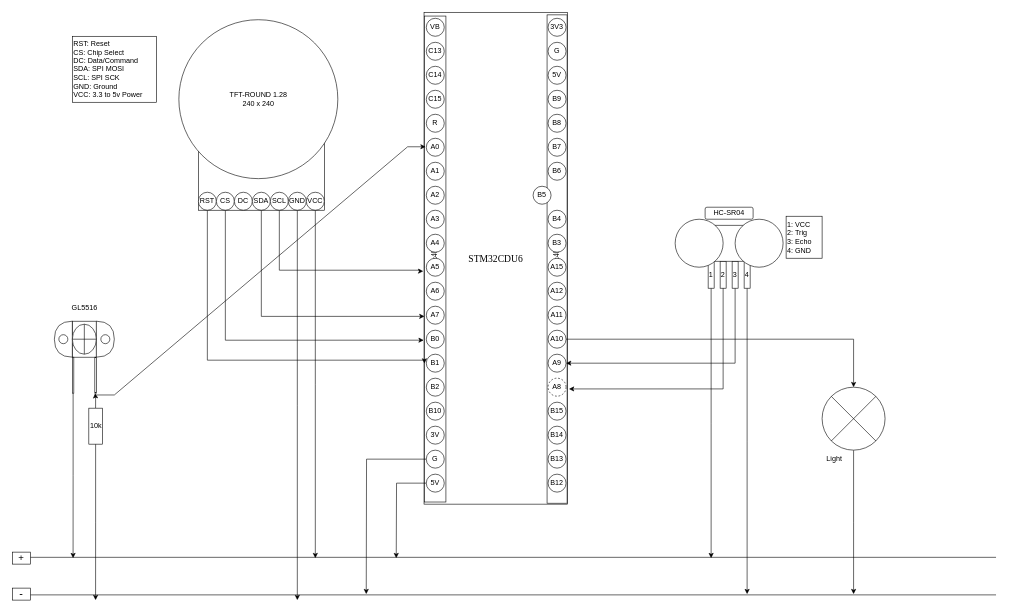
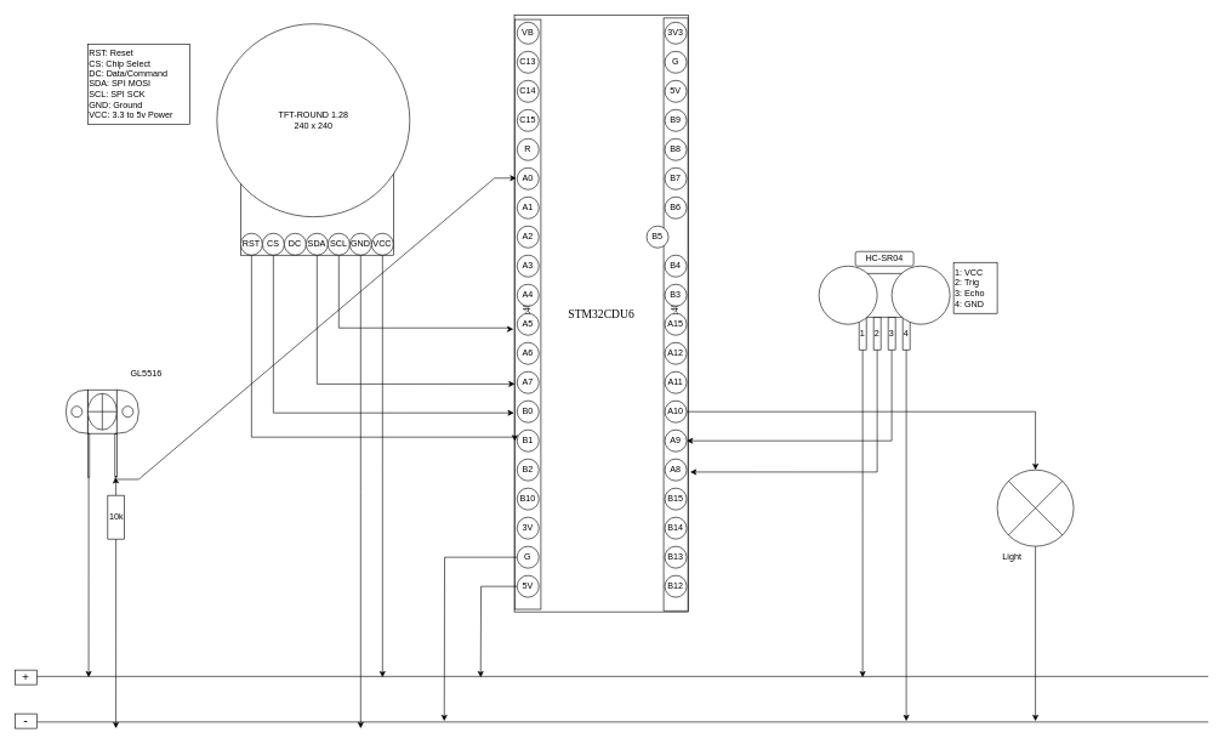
  <mxCell id="0" />
  <mxCell id="1" parent="0" />
  <mxCell id="2" value="&lt;font size=&quot;3&quot;&gt;STM32CDU6&lt;/font&gt;" style="whiteSpace=wrap;html=1;rounded=0;shadow=0;comic=0;labelBackgroundColor=none;strokeWidth=1;fontFamily=Verdana;fontSize=12;align=center;" parent="1" vertex="1"><mxGeometry x="706.34" y="20" width="239.5" height="820" as="geometry" /></mxCell>
  <mxCell id="3" value="80x40" style="shape=rect;dashed=0;shadow=0;html=1;whiteSpace=wrap;rotation=270;rounded=0;comic=0;labelBackgroundColor=none;strokeWidth=1;fontFamily=Verdana;fontSize=12;align=center;" parent="1" vertex="1"><mxGeometry x="320" y="413.61" width="810.2" height="35.5" as="geometry" /></mxCell>
  <mxCell id="4" value="80x40" style="shape=rect;dashed=0;shadow=0;html=1;whiteSpace=wrap;rotation=270;rounded=0;comic=0;labelBackgroundColor=none;strokeWidth=1;fontFamily=Verdana;fontSize=12;align=center;" parent="1" vertex="1"><mxGeometry x="521.08" y="414.69" width="814.13" height="33.38" as="geometry" /></mxCell>
  <mxCell id="5" value="VB" style="ellipse;whiteSpace=wrap;html=1;aspect=fixed;" vertex="1" parent="1"><mxGeometry x="710.1" y="30" width="30" height="30" as="geometry" /></mxCell>
  <mxCell id="6" value="C13" style="ellipse;whiteSpace=wrap;html=1;aspect=fixed;" vertex="1" parent="1"><mxGeometry x="710.1" y="70" width="30" height="30" as="geometry" /></mxCell>
  <mxCell id="7" value="C14" style="ellipse;whiteSpace=wrap;html=1;aspect=fixed;" vertex="1" parent="1"><mxGeometry x="710.1" y="110" width="30" height="30" as="geometry" /></mxCell>
  <mxCell id="8" value="C15" style="ellipse;whiteSpace=wrap;html=1;aspect=fixed;" vertex="1" parent="1"><mxGeometry x="710.1" y="150" width="30" height="30" as="geometry" /></mxCell>
  <mxCell id="9" value="R" style="ellipse;whiteSpace=wrap;html=1;aspect=fixed;" vertex="1" parent="1"><mxGeometry x="710.1" y="190" width="30" height="30" as="geometry" /></mxCell>
  <mxCell id="10" value="A0" style="ellipse;whiteSpace=wrap;html=1;aspect=fixed;" vertex="1" parent="1"><mxGeometry x="710.1" y="230" width="30" height="30" as="geometry" /></mxCell>
  <mxCell id="11" value="A1" style="ellipse;whiteSpace=wrap;html=1;aspect=fixed;" vertex="1" parent="1"><mxGeometry x="710.1" y="270" width="30" height="30" as="geometry" /></mxCell>
  <mxCell id="12" value="A2" style="ellipse;whiteSpace=wrap;html=1;aspect=fixed;" vertex="1" parent="1"><mxGeometry x="710.1" y="310" width="30" height="30" as="geometry" /></mxCell>
  <mxCell id="13" value="A3" style="ellipse;whiteSpace=wrap;html=1;aspect=fixed;" vertex="1" parent="1"><mxGeometry x="710.1" y="350" width="30" height="30" as="geometry" /></mxCell>
  <mxCell id="14" value="A4" style="ellipse;whiteSpace=wrap;html=1;aspect=fixed;" vertex="1" parent="1"><mxGeometry x="710.1" y="390" width="30" height="30" as="geometry" /></mxCell>
  <mxCell id="15" value="A5" style="ellipse;whiteSpace=wrap;html=1;aspect=fixed;" vertex="1" parent="1"><mxGeometry x="710.1" y="430" width="30" height="30" as="geometry" /></mxCell>
  <mxCell id="16" value="A6" style="ellipse;whiteSpace=wrap;html=1;aspect=fixed;" vertex="1" parent="1"><mxGeometry x="710.1" y="470" width="30" height="30" as="geometry" /></mxCell>
  <mxCell id="17" value="A7" style="ellipse;whiteSpace=wrap;html=1;aspect=fixed;" vertex="1" parent="1"><mxGeometry x="710.1" y="510" width="30" height="30" as="geometry" /></mxCell>
  <mxCell id="18" value="B0" style="ellipse;whiteSpace=wrap;html=1;aspect=fixed;" vertex="1" parent="1"><mxGeometry x="710.1" y="550" width="30" height="30" as="geometry" /></mxCell>
  <mxCell id="19" value="B1" style="ellipse;whiteSpace=wrap;html=1;aspect=fixed;" vertex="1" parent="1"><mxGeometry x="710.1" y="590" width="30" height="30" as="geometry" /></mxCell>
  <mxCell id="20" value="B2" style="ellipse;whiteSpace=wrap;html=1;aspect=fixed;" vertex="1" parent="1"><mxGeometry x="710.1" y="630" width="30" height="30" as="geometry" /></mxCell>
  <mxCell id="21" value="B10" style="ellipse;whiteSpace=wrap;html=1;aspect=fixed;" vertex="1" parent="1"><mxGeometry x="710.1" y="670" width="30" height="30" as="geometry" /></mxCell>
  <mxCell id="22" value="3V" style="ellipse;whiteSpace=wrap;html=1;aspect=fixed;" vertex="1" parent="1"><mxGeometry x="710.1" y="710" width="30" height="30" as="geometry" /></mxCell>
  <mxCell id="23" style="edgeStyle=orthogonalEdgeStyle;rounded=0;orthogonalLoop=1;jettySize=auto;html=1;" edge="1" parent="1" source="24"><mxGeometry relative="1" as="geometry"><mxPoint x="610" y="990" as="targetPoint" /></mxGeometry></mxCell>
  <mxCell id="24" value="G" style="ellipse;whiteSpace=wrap;html=1;aspect=fixed;" vertex="1" parent="1"><mxGeometry x="710.1" y="750" width="30" height="30" as="geometry" /></mxCell>
  <mxCell id="25" style="edgeStyle=orthogonalEdgeStyle;rounded=0;orthogonalLoop=1;jettySize=auto;html=1;" edge="1" parent="1" source="26"><mxGeometry relative="1" as="geometry"><mxPoint x="660" y="930" as="targetPoint" /></mxGeometry></mxCell>
  <mxCell id="26" value="5V" style="ellipse;whiteSpace=wrap;html=1;aspect=fixed;" vertex="1" parent="1"><mxGeometry x="710.1" y="790" width="30" height="30" as="geometry" /></mxCell>
  <mxCell id="27" value="3V3" style="ellipse;whiteSpace=wrap;html=1;aspect=fixed;" vertex="1" parent="1"><mxGeometry x="913.15" y="30" width="30" height="30" as="geometry" /></mxCell>
  <mxCell id="28" value="G" style="ellipse;whiteSpace=wrap;html=1;aspect=fixed;" vertex="1" parent="1"><mxGeometry x="913.14" y="70" width="30" height="30" as="geometry" /></mxCell>
  <mxCell id="29" value="5V" style="ellipse;whiteSpace=wrap;html=1;aspect=fixed;" vertex="1" parent="1"><mxGeometry x="913.15" y="110" width="30" height="30" as="geometry" /></mxCell>
  <mxCell id="30" value="B9" style="ellipse;whiteSpace=wrap;html=1;aspect=fixed;" vertex="1" parent="1"><mxGeometry x="913.15" y="150" width="30" height="30" as="geometry" /></mxCell>
  <mxCell id="31" value="B8" style="ellipse;whiteSpace=wrap;html=1;aspect=fixed;" vertex="1" parent="1"><mxGeometry x="913.15" y="190" width="30" height="30" as="geometry" /></mxCell>
  <mxCell id="32" value="B7" style="ellipse;whiteSpace=wrap;html=1;aspect=fixed;" vertex="1" parent="1"><mxGeometry x="913.15" y="230" width="30" height="30" as="geometry" /></mxCell>
  <mxCell id="33" value="B6" style="ellipse;whiteSpace=wrap;html=1;aspect=fixed;" vertex="1" parent="1"><mxGeometry x="913.15" y="270" width="30" height="30" as="geometry" /></mxCell>
  <mxCell id="34" value="B5" style="ellipse;whiteSpace=wrap;html=1;aspect=fixed;" vertex="1" parent="1"><mxGeometry x="888.15" y="310" width="30" height="30" as="geometry" /></mxCell>
  <mxCell id="35" value="B4" style="ellipse;whiteSpace=wrap;html=1;aspect=fixed;" vertex="1" parent="1"><mxGeometry x="913.15" y="350" width="30" height="30" as="geometry" /></mxCell>
  <mxCell id="36" value="B3" style="ellipse;whiteSpace=wrap;html=1;aspect=fixed;" vertex="1" parent="1"><mxGeometry x="913.15" y="390" width="30" height="30" as="geometry" /></mxCell>
  <mxCell id="37" value="A15" style="ellipse;whiteSpace=wrap;html=1;aspect=fixed;" vertex="1" parent="1"><mxGeometry x="913.15" y="430" width="30" height="30" as="geometry" /></mxCell>
  <mxCell id="38" value="A12" style="ellipse;whiteSpace=wrap;html=1;aspect=fixed;" vertex="1" parent="1"><mxGeometry x="913.15" y="470" width="30" height="30" as="geometry" /></mxCell>
  <mxCell id="39" value="A11" style="ellipse;whiteSpace=wrap;html=1;aspect=fixed;" vertex="1" parent="1"><mxGeometry x="913.15" y="510" width="30" height="30" as="geometry" /></mxCell>
  <mxCell id="40" style="edgeStyle=orthogonalEdgeStyle;rounded=0;orthogonalLoop=1;jettySize=auto;html=1;entryX=0.5;entryY=0;entryDx=0;entryDy=0;" edge="1" parent="1" source="41" target="93"><mxGeometry relative="1" as="geometry" /></mxCell>
  <mxCell id="41" value="A10" style="ellipse;whiteSpace=wrap;html=1;aspect=fixed;" vertex="1" parent="1"><mxGeometry x="913.15" y="550" width="30" height="30" as="geometry" /></mxCell>
  <mxCell id="42" value="A9" style="ellipse;whiteSpace=wrap;html=1;aspect=fixed;" vertex="1" parent="1"><mxGeometry x="913.15" y="590" width="30" height="30" as="geometry" /></mxCell>
- <mxCell id="43" value="A8" style="ellipse;whiteSpace=wrap;html=1;aspect=fixed;dashed=1;" vertex="1" parent="1"><mxGeometry x="913.15" y="630" width="30" height="30" as="geometry" /></mxCell>
+ <mxCell id="43" value="A8" style="ellipse;whiteSpace=wrap;html=1;aspect=fixed;" vertex="1" parent="1"><mxGeometry x="913.15" y="630" width="30" height="30" as="geometry" /></mxCell>
  <mxCell id="44" value="B15" style="ellipse;whiteSpace=wrap;html=1;aspect=fixed;" vertex="1" parent="1"><mxGeometry x="913.15" y="670" width="30" height="30" as="geometry" /></mxCell>
  <mxCell id="45" value="B14" style="ellipse;whiteSpace=wrap;html=1;aspect=fixed;" vertex="1" parent="1"><mxGeometry x="913.15" y="710" width="30" height="30" as="geometry" /></mxCell>
  <mxCell id="46" value="B13" style="ellipse;whiteSpace=wrap;html=1;aspect=fixed;" vertex="1" parent="1"><mxGeometry x="913.15" y="750" width="30" height="30" as="geometry" /></mxCell>
  <mxCell id="47" value="B12" style="ellipse;whiteSpace=wrap;html=1;aspect=fixed;" vertex="1" parent="1"><mxGeometry x="913.15" y="790" width="30" height="30" as="geometry" /></mxCell>
  <mxCell id="48" value="HC-SR04" style="rounded=1;whiteSpace=wrap;html=1;" vertex="1" parent="1"><mxGeometry x="1175" y="345" width="80" height="20" as="geometry" /></mxCell>
  <mxCell id="49" style="edgeStyle=orthogonalEdgeStyle;rounded=0;orthogonalLoop=1;jettySize=auto;html=1;" edge="1" parent="1" source="50"><mxGeometry relative="1" as="geometry"><mxPoint x="1185" y="930" as="targetPoint" /></mxGeometry></mxCell>
  <mxCell id="50" value="1" style="rounded=0;whiteSpace=wrap;html=1;" vertex="1" parent="1"><mxGeometry x="1180" y="435" width="10" height="45" as="geometry" /></mxCell>
  <mxCell id="51" value="2" style="rounded=0;whiteSpace=wrap;html=1;" vertex="1" parent="1"><mxGeometry x="1200" y="435" width="10" height="45" as="geometry" /></mxCell>
  <mxCell id="52" style="edgeStyle=orthogonalEdgeStyle;rounded=0;orthogonalLoop=1;jettySize=auto;html=1;entryX=1;entryY=0.5;entryDx=0;entryDy=0;" edge="1" parent="1" source="53" target="42"><mxGeometry relative="1" as="geometry"><mxPoint x="1220" y="670" as="targetPoint" /><Array as="points"><mxPoint x="1225" y="605" /></Array></mxGeometry></mxCell>
  <mxCell id="53" value="3" style="rounded=0;whiteSpace=wrap;html=1;" vertex="1" parent="1"><mxGeometry x="1220" y="435" width="10" height="45" as="geometry" /></mxCell>
  <mxCell id="54" style="edgeStyle=orthogonalEdgeStyle;rounded=0;orthogonalLoop=1;jettySize=auto;html=1;" edge="1" parent="1" source="55"><mxGeometry relative="1" as="geometry"><mxPoint x="1245" y="990" as="targetPoint" /></mxGeometry></mxCell>
  <mxCell id="55" value="4" style="rounded=0;whiteSpace=wrap;html=1;" vertex="1" parent="1"><mxGeometry x="1240" y="435" width="10" height="45" as="geometry" /></mxCell>
  <mxCell id="56" value="" style="rounded=0;whiteSpace=wrap;html=1;" vertex="1" parent="1"><mxGeometry x="1155" y="375" width="120" height="60" as="geometry" /></mxCell>
  <mxCell id="57" value="" style="ellipse;whiteSpace=wrap;html=1;aspect=fixed;" vertex="1" parent="1"><mxGeometry x="1225" y="365" width="80" height="80" as="geometry" /></mxCell>
  <mxCell id="58" value="" style="ellipse;whiteSpace=wrap;html=1;aspect=fixed;" vertex="1" parent="1"><mxGeometry x="1125" y="365" width="80" height="80" as="geometry" /></mxCell>
  <mxCell id="59" value="&lt;div style=&quot;text-align: justify;&quot;&gt;&lt;span style=&quot;background-color: initial;&quot;&gt;1: VCC&lt;/span&gt;&lt;br&gt;&lt;/div&gt;&lt;div style=&quot;text-align: justify;&quot;&gt;2: Trig&lt;/div&gt;&lt;div style=&quot;text-align: justify;&quot;&gt;3: Echo&lt;/div&gt;&lt;div style=&quot;text-align: justify;&quot;&gt;4: GND&lt;/div&gt;" style="rounded=0;whiteSpace=wrap;html=1;align=left;" vertex="1" parent="1"><mxGeometry x="1310" y="360" width="60" height="70" as="geometry" /></mxCell>
  <mxCell id="60" value="" style="rounded=0;whiteSpace=wrap;html=1;" vertex="1" parent="1"><mxGeometry x="330.1" y="187.35" width="210" height="162.65" as="geometry" /></mxCell>
  <mxCell id="61" value="TFT-ROUND 1.28&lt;div&gt;240 x 240&lt;/div&gt;" style="ellipse;whiteSpace=wrap;html=1;aspect=fixed;" vertex="1" parent="1"><mxGeometry x="297.6" y="32.35" width="265" height="265" as="geometry" /></mxCell>
  <mxCell id="62" style="edgeStyle=orthogonalEdgeStyle;rounded=0;orthogonalLoop=1;jettySize=auto;html=1;entryX=0.285;entryY=-0.01;entryDx=0;entryDy=0;entryPerimeter=0;" edge="1" parent="1" source="63" target="3"><mxGeometry relative="1" as="geometry"><mxPoint x="700" y="600" as="targetPoint" /><Array as="points"><mxPoint x="345" y="600" /><mxPoint x="707" y="600" /></Array></mxGeometry></mxCell>
  <mxCell id="63" value="RST" style="ellipse;whiteSpace=wrap;html=1;aspect=fixed;" vertex="1" parent="1"><mxGeometry x="330.1" y="320" width="30" height="30" as="geometry" /></mxCell>
  <mxCell id="64" style="edgeStyle=orthogonalEdgeStyle;rounded=0;orthogonalLoop=1;jettySize=auto;html=1;entryX=0.333;entryY=-0.045;entryDx=0;entryDy=0;entryPerimeter=0;" edge="1" parent="1" source="65" target="3"><mxGeometry relative="1" as="geometry"><mxPoint x="530" y="560" as="targetPoint" /><Array as="points"><mxPoint x="375" y="567" /></Array></mxGeometry></mxCell>
  <mxCell id="65" value="CS" style="ellipse;whiteSpace=wrap;html=1;aspect=fixed;" vertex="1" parent="1"><mxGeometry x="360.1" y="320" width="30" height="30" as="geometry" /></mxCell>
  <mxCell id="66" value="DC" style="ellipse;whiteSpace=wrap;html=1;aspect=fixed;" vertex="1" parent="1"><mxGeometry x="390.1" y="320" width="30" height="30" as="geometry" /></mxCell>
  <mxCell id="67" style="edgeStyle=orthogonalEdgeStyle;rounded=0;orthogonalLoop=1;jettySize=auto;html=1;exitX=0.5;exitY=1;exitDx=0;exitDy=0;entryX=0.382;entryY=-0.01;entryDx=0;entryDy=0;entryPerimeter=0;" edge="1" parent="1" source="68" target="3"><mxGeometry relative="1" as="geometry"><mxPoint x="640" y="540" as="targetPoint" /><Array as="points"><mxPoint x="435" y="527" /></Array></mxGeometry></mxCell>
  <mxCell id="68" value="SDA" style="ellipse;whiteSpace=wrap;html=1;aspect=fixed;" vertex="1" parent="1"><mxGeometry x="420.1" y="320" width="30" height="30" as="geometry" /></mxCell>
  <mxCell id="69" style="edgeStyle=orthogonalEdgeStyle;rounded=0;orthogonalLoop=1;jettySize=auto;html=1;entryX=0.475;entryY=-0.066;entryDx=0;entryDy=0;entryPerimeter=0;" edge="1" parent="1" source="70" target="3"><mxGeometry relative="1" as="geometry"><mxPoint x="700" y="460" as="targetPoint" /><Array as="points"><mxPoint x="465" y="450" /><mxPoint x="700" y="450" /><mxPoint x="700" y="452" /></Array></mxGeometry></mxCell>
  <mxCell id="70" value="SCL" style="ellipse;whiteSpace=wrap;html=1;aspect=fixed;" vertex="1" parent="1"><mxGeometry x="450.1" y="320" width="30" height="30" as="geometry" /></mxCell>
  <mxCell id="71" style="edgeStyle=orthogonalEdgeStyle;rounded=0;orthogonalLoop=1;jettySize=auto;html=1;" edge="1" parent="1" source="72"><mxGeometry relative="1" as="geometry"><mxPoint x="495.1" y="1000" as="targetPoint" /></mxGeometry></mxCell>
  <mxCell id="72" value="GND" style="ellipse;whiteSpace=wrap;html=1;aspect=fixed;" vertex="1" parent="1"><mxGeometry x="480.1" y="320" width="30" height="30" as="geometry" /></mxCell>
  <mxCell id="73" style="edgeStyle=orthogonalEdgeStyle;rounded=0;orthogonalLoop=1;jettySize=auto;html=1;" edge="1" parent="1" source="74"><mxGeometry relative="1" as="geometry"><mxPoint x="525.1" y="930" as="targetPoint" /></mxGeometry></mxCell>
  <mxCell id="74" value="VCC" style="ellipse;whiteSpace=wrap;html=1;aspect=fixed;" vertex="1" parent="1"><mxGeometry x="510.1" y="320" width="30" height="30" as="geometry" /></mxCell>
  <mxCell id="75" value="RST: Reset&lt;div&gt;CS: Chip Select&lt;/div&gt;&lt;div&gt;DC: Data/Command&lt;/div&gt;&lt;div&gt;SDA: SPI MOSI&lt;/div&gt;&lt;div&gt;SCL: SPI SCK&lt;/div&gt;&lt;div&gt;GND: Ground&lt;/div&gt;&lt;div&gt;VCC: 3.3 to 5v Power&lt;/div&gt;" style="rounded=0;whiteSpace=wrap;html=1;align=left;" vertex="1" parent="1"><mxGeometry x="120" y="60" width="140" height="110" as="geometry" /></mxCell>
  <mxCell id="76" value="" style="rounded=0;whiteSpace=wrap;html=1;" vertex="1" parent="1"><mxGeometry x="120" y="535" width="40" height="60" as="geometry" /></mxCell>
  <mxCell id="77" value="" style="shape=or;whiteSpace=wrap;html=1;" vertex="1" parent="1"><mxGeometry x="160" y="535" width="30" height="60" as="geometry" /></mxCell>
  <mxCell id="78" value="" style="shape=or;whiteSpace=wrap;html=1;direction=west;" vertex="1" parent="1"><mxGeometry x="90" y="535" width="30" height="60" as="geometry" /></mxCell>
  <mxCell id="79" value="" style="ellipse;whiteSpace=wrap;html=1;aspect=fixed;" vertex="1" parent="1"><mxGeometry x="97.5" y="557.5" width="15" height="15" as="geometry" /></mxCell>
  <mxCell id="80" value="" style="ellipse;whiteSpace=wrap;html=1;aspect=fixed;" vertex="1" parent="1"><mxGeometry x="167.5" y="557.5" width="15" height="15" as="geometry" /></mxCell>
  <mxCell id="81" style="edgeStyle=orthogonalEdgeStyle;rounded=0;orthogonalLoop=1;jettySize=auto;html=1;" edge="1" parent="1" source="82"><mxGeometry relative="1" as="geometry"><mxPoint x="121.25" y="930" as="targetPoint" /></mxGeometry></mxCell>
  <mxCell id="82" value="" style="rounded=0;whiteSpace=wrap;html=1;" vertex="1" parent="1"><mxGeometry x="120" y="595" width="2.5" height="60" as="geometry" /></mxCell>
  <mxCell id="83" style="edgeStyle=entityRelationEdgeStyle;rounded=0;orthogonalLoop=1;jettySize=auto;html=1;entryX=0.731;entryY=0.046;entryDx=0;entryDy=0;entryPerimeter=0;" edge="1" parent="1" target="3"><mxGeometry relative="1" as="geometry"><mxPoint x="710.1" y="323" as="targetPoint" /><mxPoint x="160" y="658" as="sourcePoint" /></mxGeometry></mxCell>
  <mxCell id="84" value="" style="rounded=0;whiteSpace=wrap;html=1;" vertex="1" parent="1"><mxGeometry x="157.5" y="595" width="2.5" height="60" as="geometry" /></mxCell>
  <mxCell id="85" style="edgeStyle=orthogonalEdgeStyle;rounded=0;orthogonalLoop=1;jettySize=auto;html=1;exitX=0;exitY=0.5;exitDx=0;exitDy=0;entryX=0.25;entryY=1;entryDx=0;entryDy=0;" edge="1" parent="1" source="87" target="84"><mxGeometry relative="1" as="geometry"><Array as="points"><mxPoint x="159" y="665" /><mxPoint x="158" y="665" /></Array></mxGeometry></mxCell>
  <mxCell id="86" style="edgeStyle=orthogonalEdgeStyle;rounded=0;orthogonalLoop=1;jettySize=auto;html=1;" edge="1" parent="1" source="87"><mxGeometry relative="1" as="geometry"><mxPoint x="158.75" y="1000" as="targetPoint" /></mxGeometry></mxCell>
  <mxCell id="87" value="10k" style="rounded=0;whiteSpace=wrap;html=1;direction=south;" vertex="1" parent="1"><mxGeometry x="147.5" y="680" width="22.5" height="60" as="geometry" /></mxCell>
  <mxCell id="88" value="" style="shape=link;html=1;rounded=0;width=62.593;" edge="1" parent="1"><mxGeometry width="100" relative="1" as="geometry"><mxPoint x="50" y="960" as="sourcePoint" /><mxPoint x="1660" y="960" as="targetPoint" /><Array as="points" /></mxGeometry></mxCell>
  <mxCell id="89" value="&lt;font size=&quot;3&quot;&gt;+&lt;/font&gt;" style="whiteSpace=wrap;html=1;" vertex="1" parent="1"><mxGeometry x="20" y="920" width="30" height="20" as="geometry" /></mxCell>
  <mxCell id="90" value="&lt;span style=&quot;font-size: 18px;&quot;&gt;-&lt;/span&gt;" style="whiteSpace=wrap;html=1;" vertex="1" parent="1"><mxGeometry x="20" y="980" width="30" height="20" as="geometry" /></mxCell>
  <mxCell id="91" value="" style="shape=orEllipse;perimeter=ellipsePerimeter;whiteSpace=wrap;html=1;backgroundOutline=1;" vertex="1" parent="1"><mxGeometry x="120" y="540" width="40" height="50" as="geometry" /></mxCell>
  <mxCell id="92" style="edgeStyle=orthogonalEdgeStyle;rounded=0;orthogonalLoop=1;jettySize=auto;html=1;" edge="1" parent="1" source="93"><mxGeometry relative="1" as="geometry"><mxPoint x="1422.5" y="990" as="targetPoint" /></mxGeometry></mxCell>
  <mxCell id="93" value="" style="shape=sumEllipse;perimeter=ellipsePerimeter;whiteSpace=wrap;html=1;backgroundOutline=1;" vertex="1" parent="1"><mxGeometry x="1370" y="645" width="105" height="105" as="geometry" /></mxCell>
  <mxCell id="94" style="edgeStyle=orthogonalEdgeStyle;rounded=0;orthogonalLoop=1;jettySize=auto;html=1;entryX=0.234;entryY=1.095;entryDx=0;entryDy=0;entryPerimeter=0;" edge="1" parent="1" source="51" target="4"><mxGeometry relative="1" as="geometry"><Array as="points"><mxPoint x="1205" y="648" /></Array></mxGeometry></mxCell>
  <mxCell id="95" value="Light" style="text;html=1;align=center;verticalAlign=middle;resizable=0;points=[];autosize=1;strokeColor=none;fillColor=none;" vertex="1" parent="1"><mxGeometry x="1365" y="750" width="50" height="30" as="geometry" /></mxCell>
- <mxCell id="96" value="GL5516" style="text;html=1;align=center;verticalAlign=middle;resizable=0;points=[];autosize=1;strokeColor=none;fillColor=none;" vertex="1" parent="1"><mxGeometry x="105" y="498" width="70" height="30" as="geometry" /></mxCell>
+ <mxCell id="96" value="GL5516" style="text;html=1;align=center;verticalAlign=middle;resizable=0;points=[];autosize=1;strokeColor=none;fillColor=none;" vertex="1" parent="1"><mxGeometry x="165" y="498" width="70" height="30" as="geometry" /></mxCell>
